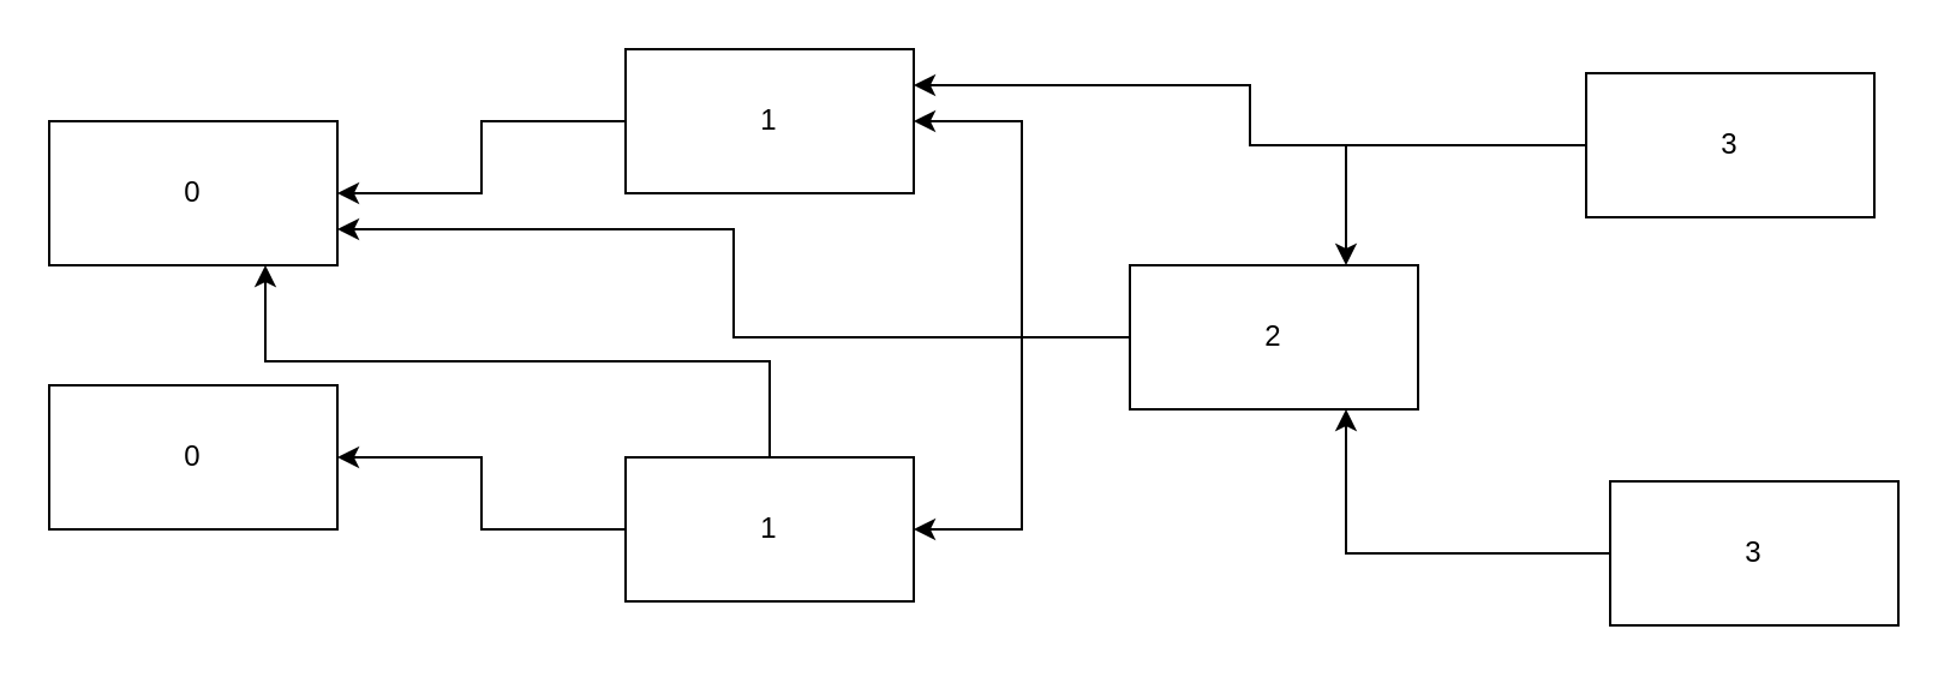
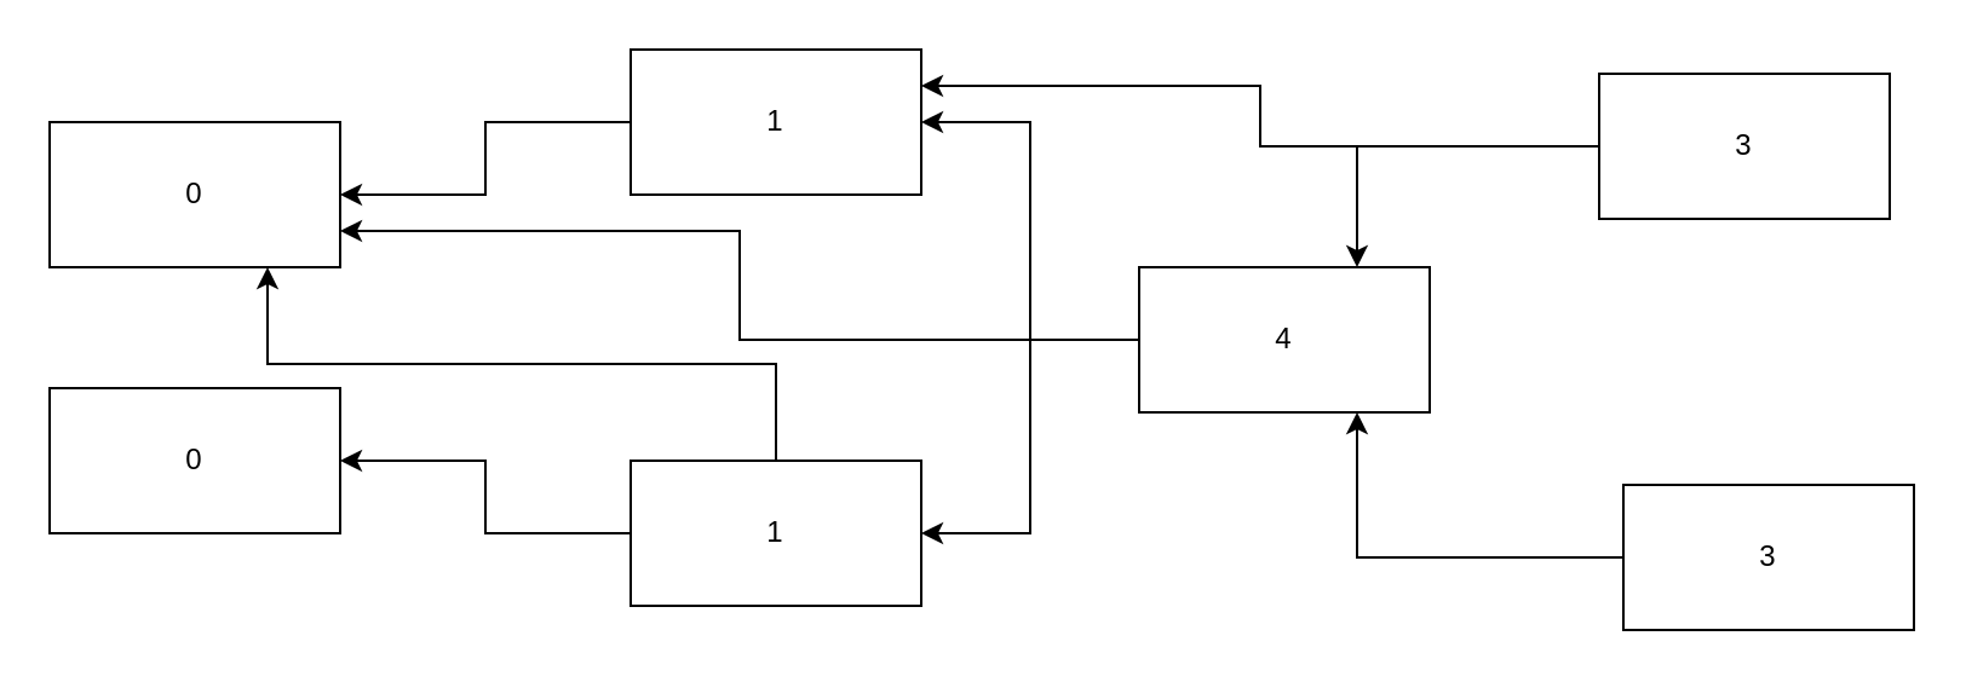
  <mxCell id="0" />
  <mxCell id="1" parent="0" />
  <mxCell id="2" value="0" style="rounded=0;whiteSpace=wrap;html=1;" vertex="1" parent="1"><mxGeometry x="20" y="50" width="120" height="60" as="geometry" /></mxCell>
  <mxCell id="3" value="0" style="rounded=0;whiteSpace=wrap;html=1;" vertex="1" parent="1"><mxGeometry x="20" y="160" width="120" height="60" as="geometry" /></mxCell>
  <mxCell id="4" style="edgeStyle=orthogonalEdgeStyle;rounded=0;orthogonalLoop=1;jettySize=auto;html=1;entryX=1;entryY=0.5;entryDx=0;entryDy=0;" edge="1" parent="1" source="5" target="2"><mxGeometry relative="1" as="geometry" /></mxCell>
  <mxCell id="5" value="1" style="rounded=0;whiteSpace=wrap;html=1;" vertex="1" parent="1"><mxGeometry x="260" y="20" width="120" height="60" as="geometry" /></mxCell>
  <mxCell id="6" style="edgeStyle=orthogonalEdgeStyle;rounded=0;orthogonalLoop=1;jettySize=auto;html=1;" edge="1" parent="1" source="8" target="3"><mxGeometry relative="1" as="geometry" /></mxCell>
  <mxCell id="7" style="edgeStyle=orthogonalEdgeStyle;rounded=0;orthogonalLoop=1;jettySize=auto;html=1;entryX=0.75;entryY=1;entryDx=0;entryDy=0;" edge="1" parent="1" source="8" target="2"><mxGeometry relative="1" as="geometry"><Array as="points"><mxPoint x="320" y="150" /><mxPoint x="110" y="150" /></Array></mxGeometry></mxCell>
  <mxCell id="8" value="1" style="rounded=0;whiteSpace=wrap;html=1;" vertex="1" parent="1"><mxGeometry x="260" y="190" width="120" height="60" as="geometry" /></mxCell>
  <mxCell id="9" style="edgeStyle=orthogonalEdgeStyle;rounded=0;orthogonalLoop=1;jettySize=auto;html=1;entryX=1;entryY=0.5;entryDx=0;entryDy=0;" edge="1" parent="1" source="12" target="5"><mxGeometry relative="1" as="geometry" /></mxCell>
  <mxCell id="10" style="edgeStyle=orthogonalEdgeStyle;rounded=0;orthogonalLoop=1;jettySize=auto;html=1;entryX=1;entryY=0.5;entryDx=0;entryDy=0;" edge="1" parent="1" source="12" target="8"><mxGeometry relative="1" as="geometry" /></mxCell>
  <mxCell id="11" style="edgeStyle=orthogonalEdgeStyle;rounded=0;orthogonalLoop=1;jettySize=auto;html=1;entryX=1;entryY=0.75;entryDx=0;entryDy=0;" edge="1" parent="1" source="12" target="2"><mxGeometry relative="1" as="geometry" /></mxCell>
- <mxCell id="12" value="2" style="rounded=0;whiteSpace=wrap;html=1;" vertex="1" parent="1"><mxGeometry x="470" y="110" width="120" height="60" as="geometry" /></mxCell>
+ <mxCell id="12" value="4" style="rounded=0;whiteSpace=wrap;html=1;" vertex="1" parent="1"><mxGeometry x="470" y="110" width="120" height="60" as="geometry" /></mxCell>
  <mxCell id="13" style="edgeStyle=orthogonalEdgeStyle;rounded=0;orthogonalLoop=1;jettySize=auto;html=1;entryX=1;entryY=0.25;entryDx=0;entryDy=0;" edge="1" parent="1" source="15" target="5"><mxGeometry relative="1" as="geometry" /></mxCell>
  <mxCell id="14" style="edgeStyle=orthogonalEdgeStyle;rounded=0;orthogonalLoop=1;jettySize=auto;html=1;entryX=0.75;entryY=0;entryDx=0;entryDy=0;" edge="1" parent="1" source="15" target="12"><mxGeometry relative="1" as="geometry" /></mxCell>
  <mxCell id="15" value="3" style="rounded=0;whiteSpace=wrap;html=1;" vertex="1" parent="1"><mxGeometry x="660" y="30" width="120" height="60" as="geometry" /></mxCell>
  <mxCell id="16" style="edgeStyle=orthogonalEdgeStyle;rounded=0;orthogonalLoop=1;jettySize=auto;html=1;entryX=0.75;entryY=1;entryDx=0;entryDy=0;" edge="1" parent="1" source="17" target="12"><mxGeometry relative="1" as="geometry" /></mxCell>
  <mxCell id="17" value="3" style="rounded=0;whiteSpace=wrap;html=1;" vertex="1" parent="1"><mxGeometry x="670" y="200" width="120" height="60" as="geometry" /></mxCell>
